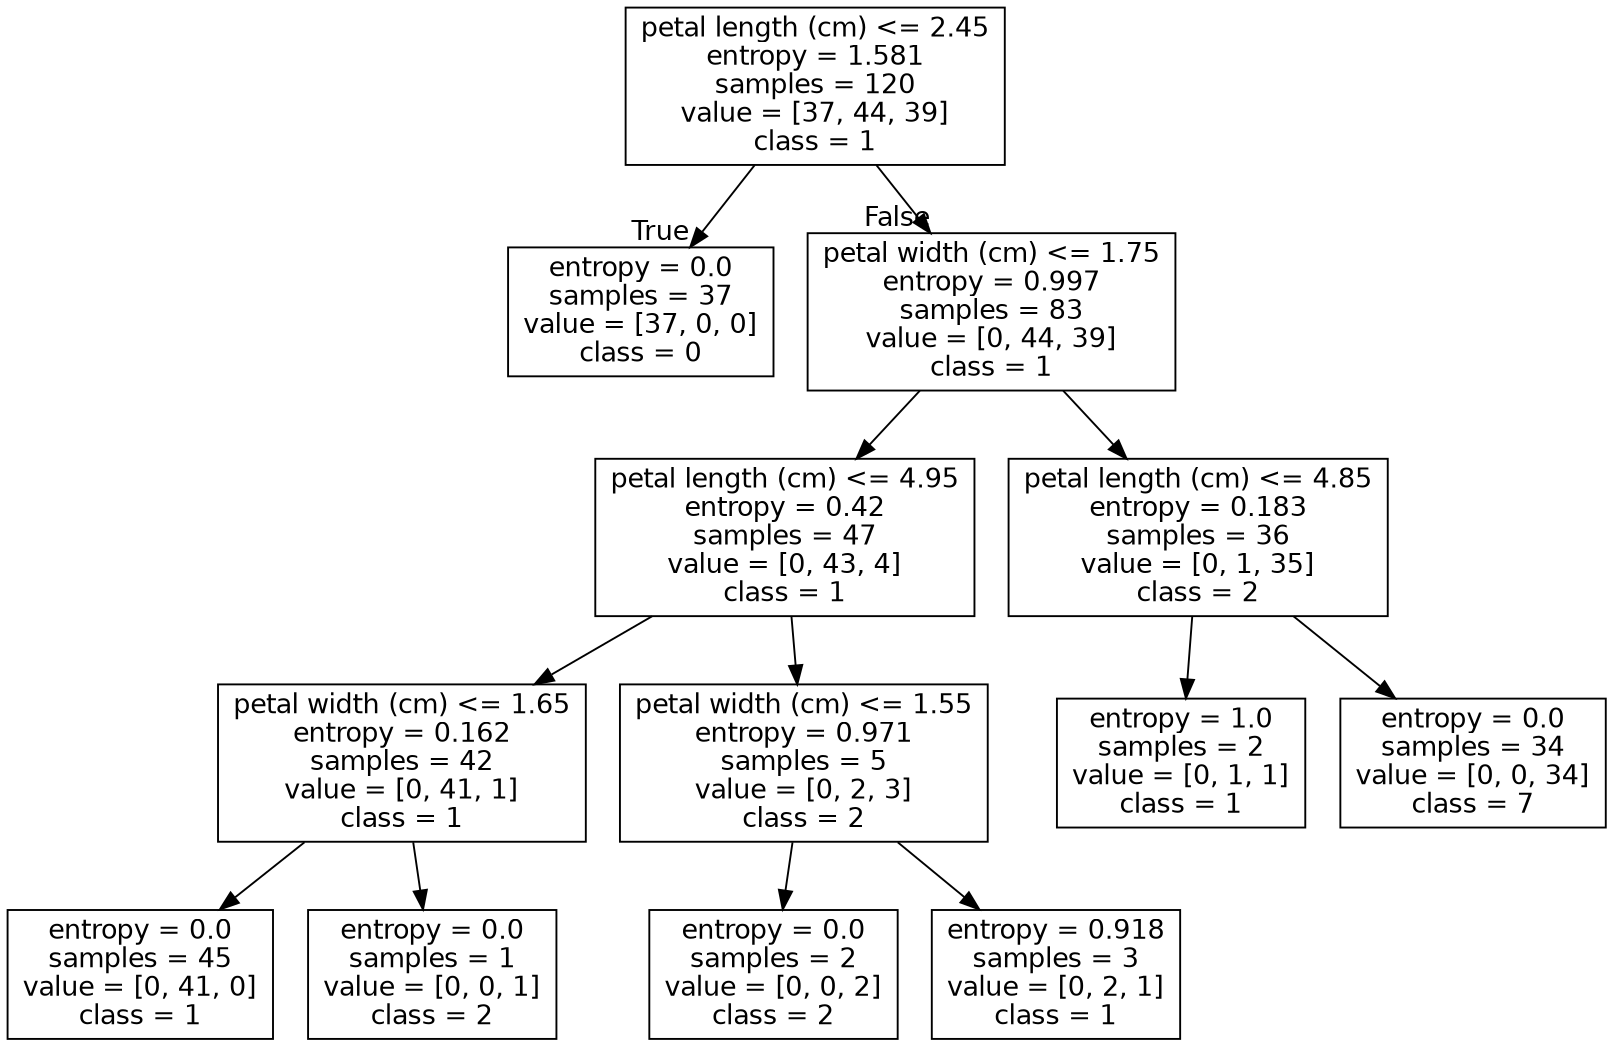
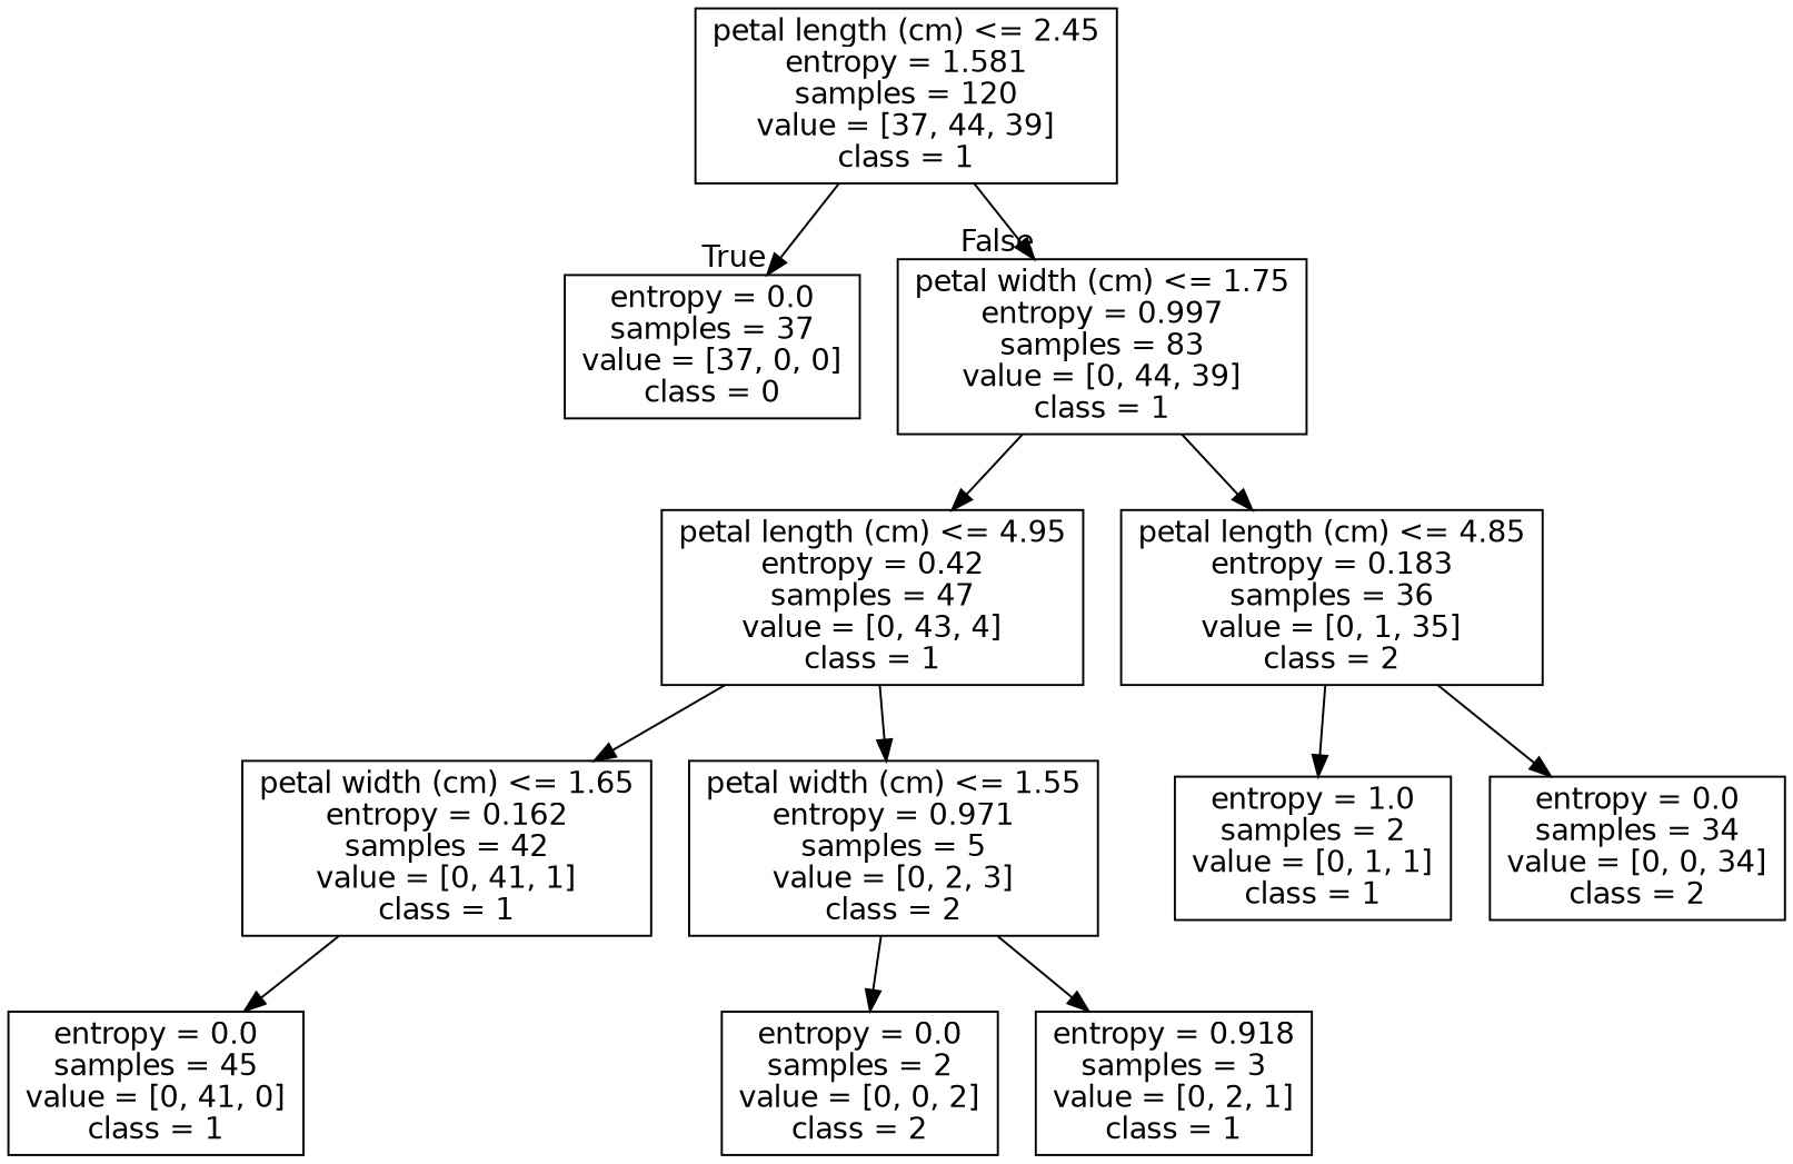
  digraph {
    fontname="DejaVu Sans"
    node [fontname="DejaVu Sans" shape=box]
    edge [fontname="DejaVu Sans"]
    n1 [label="petal length (cm) <= 2.45\nentropy = 1.581\nsamples = 120\nvalue = [37, 44, 39]\nclass = 1"]
    n2 [label="entropy = 0.0\nsamples = 37\nvalue = [37, 0, 0]\nclass = 0"]
    n3 [label="petal width (cm) <= 1.75\nentropy = 0.997\nsamples = 83\nvalue = [0, 44, 39]\nclass = 1"]
    n4 [label="petal length (cm) <= 4.95\nentropy = 0.42\nsamples = 47\nvalue = [0, 43, 4]\nclass = 1"]
    n5 [label="petal length (cm) <= 4.85\nentropy = 0.183\nsamples = 36\nvalue = [0, 1, 35]\nclass = 2"]
    n6 [label="petal width (cm) <= 1.65\nentropy = 0.162\nsamples = 42\nvalue = [0, 41, 1]\nclass = 1"]
    n7 [label="petal width (cm) <= 1.55\nentropy = 0.971\nsamples = 5\nvalue = [0, 2, 3]\nclass = 2"]
    n8 [label="entropy = 1.0\nsamples = 2\nvalue = [0, 1, 1]\nclass = 1"]
-   n9 [label="entropy = 0.0\nsamples = 34\nvalue = [0, 0, 34]\nclass = 7"]
+   n9 [label="entropy = 0.0\nsamples = 34\nvalue = [0, 0, 34]\nclass = 2"]
    n10 [label="entropy = 0.0\nsamples = 45\nvalue = [0, 41, 0]\nclass = 1"]
-   n11 [label="entropy = 0.0\nsamples = 1\nvalue = [0, 0, 1]\nclass = 2"]
    n12 [label="entropy = 0.0\nsamples = 2\nvalue = [0, 0, 2]\nclass = 2"]
    n13 [label="entropy = 0.918\nsamples = 3\nvalue = [0, 2, 1]\nclass = 1"]
    n1 -> n2 [headlabel=True labelangle=45 labeldistance=2.5]
    n1 -> n3 [headlabel=False labelangle=-45 labeldistance=2.5]
    n3 -> n4
    n3 -> n5
    n4 -> n6
    n4 -> n7
    n5 -> n8
    n5 -> n9
    n6 -> n10
-   n6 -> n11
    n7 -> n12
    n7 -> n13
  }
